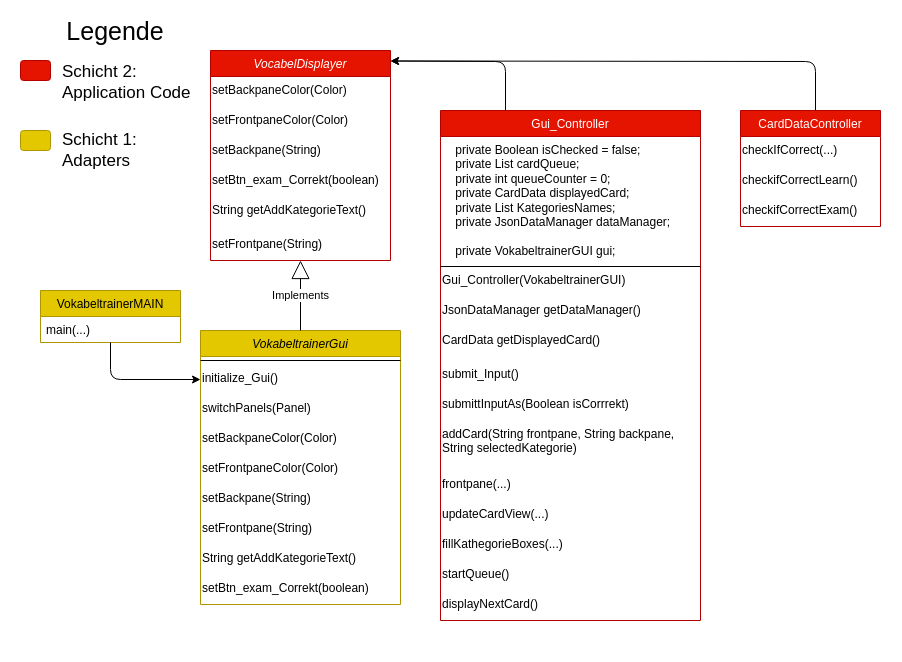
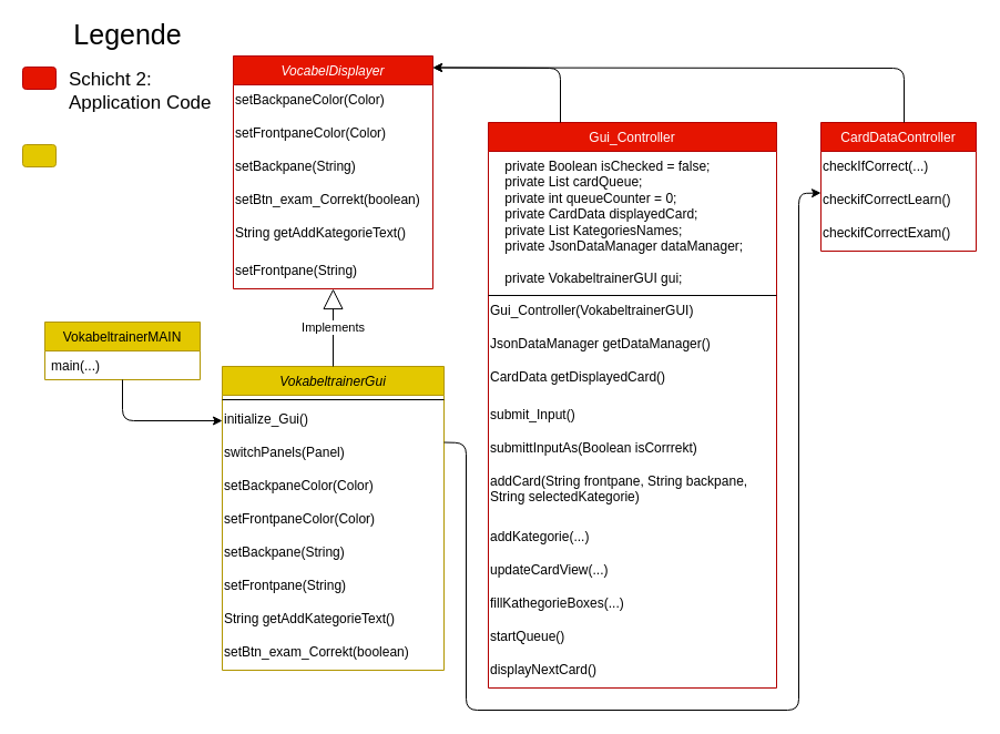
  <mxCell id="0" />
  <mxCell id="1" parent="0" />
  <mxCell id="2" value="VokabeltrainerGui" style="swimlane;fontStyle=2;align=center;verticalAlign=top;childLayout=stackLayout;horizontal=1;startSize=26;horizontalStack=0;resizeParent=1;resizeLast=0;collapsible=1;marginBottom=0;rounded=0;shadow=0;strokeWidth=1;fillColor=#e3c800;strokeColor=#B09500;fontColor=#000000;" parent="1" vertex="1"><mxGeometry x="200" y="330" width="200" height="274" as="geometry"><mxRectangle x="230" y="140" width="160" height="26" as="alternateBounds" /></mxGeometry></mxCell>
  <mxCell id="3" value="" style="line;html=1;strokeWidth=1;align=left;verticalAlign=middle;spacingTop=-1;spacingLeft=3;spacingRight=3;rotatable=0;labelPosition=right;points=[];portConstraint=eastwest;" parent="2" vertex="1"><mxGeometry y="26" width="200" height="8" as="geometry" /></mxCell>
  <mxCell id="4" value="initialize_Gui()" style="text;whiteSpace=wrap;html=1;" parent="2" vertex="1"><mxGeometry y="34" width="200" height="30" as="geometry" /></mxCell>
  <mxCell id="5" value="switchPanels(Panel)" style="text;whiteSpace=wrap;html=1;" parent="2" vertex="1"><mxGeometry y="64" width="200" height="30" as="geometry" /></mxCell>
  <mxCell id="6" value="setBackpaneColor(Color)" style="text;whiteSpace=wrap;html=1;" parent="2" vertex="1"><mxGeometry y="94" width="200" height="30" as="geometry" /></mxCell>
  <mxCell id="7" value="setFrontpaneColor(Color)" style="text;whiteSpace=wrap;html=1;" parent="2" vertex="1"><mxGeometry y="124" width="200" height="30" as="geometry" /></mxCell>
  <mxCell id="8" value="setBackpane(String)" style="text;whiteSpace=wrap;html=1;" parent="2" vertex="1"><mxGeometry y="154" width="200" height="30" as="geometry" /></mxCell>
  <mxCell id="9" value="setFrontpane(String)" style="text;whiteSpace=wrap;html=1;" parent="2" vertex="1"><mxGeometry y="184" width="200" height="30" as="geometry" /></mxCell>
  <mxCell id="10" value="String getAddKategorieText()" style="text;whiteSpace=wrap;html=1;" parent="2" vertex="1"><mxGeometry y="214" width="200" height="30" as="geometry" /></mxCell>
  <mxCell id="11" value="setBtn_exam_Correkt(boolean)" style="text;whiteSpace=wrap;html=1;" parent="2" vertex="1"><mxGeometry y="244" width="200" height="30" as="geometry" /></mxCell>
  <mxCell id="12" value="VokabeltrainerMAIN" style="swimlane;fontStyle=0;childLayout=stackLayout;horizontal=1;startSize=26;fillColor=#e3c800;horizontalStack=0;resizeParent=1;resizeParentMax=0;resizeLast=0;collapsible=1;marginBottom=0;strokeColor=#B09500;fontColor=#000000;" parent="1" vertex="1"><mxGeometry x="40" y="290" width="140" height="52" as="geometry" /></mxCell>
  <mxCell id="13" value="main(...)" style="text;align=left;verticalAlign=top;spacingLeft=4;spacingRight=4;overflow=hidden;rotatable=0;points=[[0,0.5],[1,0.5]];portConstraint=eastwest;" parent="12" vertex="1"><mxGeometry y="26" width="140" height="26" as="geometry" /></mxCell>
  <mxCell id="14" value="" style="endArrow=classic;html=1;exitX=0.5;exitY=1;exitDx=0;exitDy=0;entryX=0;entryY=0.5;entryDx=0;entryDy=0;" parent="1" source="12" target="4" edge="1"><mxGeometry width="50" height="50" relative="1" as="geometry"><mxPoint x="370" y="400" as="sourcePoint" /><mxPoint x="293" y="130" as="targetPoint" /><Array as="points"><mxPoint x="110" y="379" /></Array></mxGeometry></mxCell>
  <mxCell id="15" value="Gui_Controller" style="swimlane;fontStyle=0;childLayout=stackLayout;horizontal=1;startSize=26;fillColor=#e51400;horizontalStack=0;resizeParent=1;resizeParentMax=0;resizeLast=0;collapsible=1;marginBottom=0;strokeColor=#B20000;fontColor=#ffffff;" parent="1" vertex="1"><mxGeometry x="440" y="110" width="260" height="510" as="geometry" /></mxCell>
  <mxCell id="16" value="&amp;nbsp;&amp;nbsp;&amp;nbsp; private Boolean isChecked = false;&lt;br&gt;&amp;nbsp;&amp;nbsp; &amp;nbsp;private List cardQueue;&lt;br&gt;&amp;nbsp;&amp;nbsp; &amp;nbsp;private int queueCounter = 0;&lt;br&gt;&amp;nbsp;&amp;nbsp; &amp;nbsp;private CardData displayedCard;&lt;br&gt;&amp;nbsp;&amp;nbsp; &amp;nbsp;private List KategoriesNames;&lt;br&gt;&amp;nbsp;&amp;nbsp; &amp;nbsp;private JsonDataManager dataManager;&lt;br&gt;&amp;nbsp;&amp;nbsp; &amp;nbsp;&lt;br&gt;&amp;nbsp;&amp;nbsp; &amp;nbsp;private VokabeltrainerGUI gui;" style="text;whiteSpace=wrap;html=1;" parent="15" vertex="1"><mxGeometry y="26" width="260" height="130" as="geometry" /></mxCell>
  <mxCell id="17" value="Gui_Controller(VokabeltrainerGUI)" style="text;whiteSpace=wrap;html=1;" parent="15" vertex="1"><mxGeometry y="156" width="260" height="30" as="geometry" /></mxCell>
  <mxCell id="18" value="JsonDataManager getDataManager()" style="text;whiteSpace=wrap;html=1;" parent="15" vertex="1"><mxGeometry y="186" width="260" height="30" as="geometry" /></mxCell>
  <mxCell id="19" value="CardData getDisplayedCard()" style="text;whiteSpace=wrap;html=1;" parent="15" vertex="1"><mxGeometry y="216" width="260" height="34" as="geometry" /></mxCell>
  <mxCell id="20" value="submit_Input()" style="text;whiteSpace=wrap;html=1;" parent="15" vertex="1"><mxGeometry y="250" width="260" height="30" as="geometry" /></mxCell>
  <mxCell id="21" value="submittInputAs(Boolean isCorrrekt)" style="text;whiteSpace=wrap;html=1;" parent="15" vertex="1"><mxGeometry y="280" width="260" height="30" as="geometry" /></mxCell>
  <mxCell id="22" value="addCard(String frontpane, String backpane, String selectedKategorie)" style="text;whiteSpace=wrap;html=1;" parent="15" vertex="1"><mxGeometry y="310" width="260" height="50" as="geometry" /></mxCell>
- <mxCell id="23" value="frontpane(...)" style="text;whiteSpace=wrap;html=1;" parent="15" vertex="1"><mxGeometry y="360" width="260" height="30" as="geometry" /></mxCell>
+ <mxCell id="23" value="addKategorie(...)" style="text;whiteSpace=wrap;html=1;" parent="15" vertex="1"><mxGeometry y="360" width="260" height="30" as="geometry" /></mxCell>
  <mxCell id="24" value="updateCardView(...)" style="text;whiteSpace=wrap;html=1;" parent="15" vertex="1"><mxGeometry y="390" width="260" height="30" as="geometry" /></mxCell>
  <mxCell id="25" value="fillKathegorieBoxes(...)" style="text;whiteSpace=wrap;html=1;" parent="15" vertex="1"><mxGeometry y="420" width="260" height="30" as="geometry" /></mxCell>
  <mxCell id="26" value="startQueue()" style="text;whiteSpace=wrap;html=1;" parent="15" vertex="1"><mxGeometry y="450" width="260" height="30" as="geometry" /></mxCell>
  <mxCell id="27" value="displayNextCard()" style="text;whiteSpace=wrap;html=1;" parent="15" vertex="1"><mxGeometry y="480" width="260" height="30" as="geometry" /></mxCell>
  <mxCell id="28" style="edgeStyle=orthogonalEdgeStyle;rounded=0;orthogonalLoop=1;jettySize=auto;html=1;exitX=0.5;exitY=1;exitDx=0;exitDy=0;" parent="15" source="26" target="26" edge="1"><mxGeometry relative="1" as="geometry" /></mxCell>
  <mxCell id="29" value="" style="endArrow=none;html=1;exitX=1;exitY=0;exitDx=0;exitDy=0;entryX=0;entryY=0;entryDx=0;entryDy=0;" edge="1" parent="15" source="17" target="17"><mxGeometry width="50" height="50" relative="1" as="geometry"><mxPoint x="-110" y="370" as="sourcePoint" /><mxPoint x="-60" y="320" as="targetPoint" /></mxGeometry></mxCell>
  <mxCell id="30" value="" style="endArrow=classic;html=1;exitX=0.25;exitY=0;exitDx=0;exitDy=0;entryX=1;entryY=0.05;entryDx=0;entryDy=0;entryPerimeter=0;" parent="1" source="15" target="31" edge="1"><mxGeometry width="50" height="50" relative="1" as="geometry"><mxPoint x="370" y="400" as="sourcePoint" /><mxPoint x="460" y="60" as="targetPoint" /><Array as="points"><mxPoint x="505" y="61" /></Array></mxGeometry></mxCell>
  <mxCell id="31" value="VocabelDisplayer" style="swimlane;fontStyle=2;childLayout=stackLayout;horizontal=1;startSize=26;fillColor=#e51400;horizontalStack=0;resizeParent=1;resizeParentMax=0;resizeLast=0;collapsible=1;marginBottom=0;strokeColor=#B20000;fontColor=#ffffff;" vertex="1" parent="1"><mxGeometry x="210" y="50" width="180" height="210" as="geometry" /></mxCell>
  <mxCell id="32" value="setBackpaneColor(Color)" style="text;whiteSpace=wrap;html=1;" vertex="1" parent="31"><mxGeometry y="26" width="180" height="30" as="geometry" /></mxCell>
  <mxCell id="33" value="setFrontpaneColor(Color)" style="text;whiteSpace=wrap;html=1;" vertex="1" parent="31"><mxGeometry y="56" width="180" height="30" as="geometry" /></mxCell>
  <mxCell id="34" value="setBackpane(String)" style="text;whiteSpace=wrap;html=1;" vertex="1" parent="31"><mxGeometry y="86" width="180" height="30" as="geometry" /></mxCell>
  <mxCell id="35" value="setBtn_exam_Correkt(boolean)" style="text;whiteSpace=wrap;html=1;" vertex="1" parent="31"><mxGeometry y="116" width="180" height="30" as="geometry" /></mxCell>
  <mxCell id="36" value="String getAddKategorieText()" style="text;whiteSpace=wrap;html=1;" vertex="1" parent="31"><mxGeometry y="146" width="180" height="34" as="geometry" /></mxCell>
  <mxCell id="37" value="setFrontpane(String)" style="text;whiteSpace=wrap;html=1;" vertex="1" parent="31"><mxGeometry y="180" width="180" height="30" as="geometry" /></mxCell>
  <mxCell id="38" value="CardDataController" style="swimlane;fontStyle=0;childLayout=stackLayout;horizontal=1;startSize=26;fillColor=#e51400;horizontalStack=0;resizeParent=1;resizeParentMax=0;resizeLast=0;collapsible=1;marginBottom=0;strokeColor=#B20000;fontColor=#ffffff;" vertex="1" parent="1"><mxGeometry x="740" y="110" width="140" height="116" as="geometry" /></mxCell>
  <mxCell id="39" value="checkIfCorrect(...)" style="text;whiteSpace=wrap;html=1;" vertex="1" parent="38"><mxGeometry y="26" width="140" height="30" as="geometry" /></mxCell>
  <mxCell id="40" value="checkifCorrectLearn()" style="text;whiteSpace=wrap;html=1;" vertex="1" parent="38"><mxGeometry y="56" width="140" height="30" as="geometry" /></mxCell>
  <mxCell id="41" value="checkifCorrectExam()" style="text;whiteSpace=wrap;html=1;" vertex="1" parent="38"><mxGeometry y="86" width="140" height="30" as="geometry" /></mxCell>
+ <mxCell id="42" value="" style="endArrow=classic;html=1;entryX=0;entryY=0.25;entryDx=0;entryDy=0;exitX=1;exitY=0.25;exitDx=0;exitDy=0;" edge="1" parent="1" source="2" target="40"><mxGeometry width="50" height="50" relative="1" as="geometry"><mxPoint x="450" y="390" as="sourcePoint" /><mxPoint x="838.96" y="250.46" as="targetPoint" /><Array as="points"><mxPoint x="420" y="399" /><mxPoint x="420" y="640" /><mxPoint x="720" y="640" /><mxPoint x="720" y="174" /></Array></mxGeometry></mxCell>
  <mxCell id="43" value="" style="endArrow=classic;html=1;exitX=0.25;exitY=0;exitDx=0;exitDy=0;entryX=1;entryY=0.05;entryDx=0;entryDy=0;entryPerimeter=0;" edge="1" parent="1" target="31"><mxGeometry width="50" height="50" relative="1" as="geometry"><mxPoint x="815" y="110" as="sourcePoint" /><mxPoint x="660" y="60.5" as="targetPoint" /><Array as="points"><mxPoint x="815" y="61" /></Array></mxGeometry></mxCell>
  <mxCell id="44" value="Implements" style="endArrow=block;endSize=16;endFill=0;html=1;exitX=0.5;exitY=0;exitDx=0;exitDy=0;entryX=0.5;entryY=1;entryDx=0;entryDy=0;" edge="1" parent="1" source="2" target="37"><mxGeometry width="160" relative="1" as="geometry"><mxPoint x="310" y="460" as="sourcePoint" /><mxPoint x="470" y="460" as="targetPoint" /></mxGeometry></mxCell>
  <mxCell id="45" value="Legende" style="text;html=1;strokeColor=none;fillColor=none;align=center;verticalAlign=middle;whiteSpace=wrap;rounded=0;fontSize=25;" vertex="1" parent="1"><mxGeometry x="95" y="20" width="40" height="20" as="geometry" /></mxCell>
  <mxCell id="46" value="" style="rounded=1;whiteSpace=wrap;html=1;fontSize=25;fillColor=#e51400;strokeColor=#B20000;fontColor=#ffffff;" vertex="1" parent="1"><mxGeometry x="20" y="60" width="30" height="20" as="geometry" /></mxCell>
  <mxCell id="47" value="" style="rounded=1;whiteSpace=wrap;html=1;fontSize=25;fillColor=#e3c800;strokeColor=#B09500;fontColor=#000000;" vertex="1" parent="1"><mxGeometry x="20" y="130" width="30" height="20" as="geometry" /></mxCell>
  <mxCell id="48" value="&lt;div&gt;&lt;span style=&quot;left: 214.347px ; top: 133.873px ; font-size: 17px ; font-family: sans-serif ; transform: scalex(0.996)&quot; dir=&quot;ltr&quot;&gt;Schicht 2: Application Code&lt;/span&gt;&lt;/div&gt;" style="text;html=1;strokeColor=none;fillColor=none;align=left;verticalAlign=middle;whiteSpace=wrap;rounded=0;fontSize=17;" vertex="1" parent="1"><mxGeometry x="60" y="57" width="140" height="50" as="geometry" /></mxCell>
- <mxCell id="49" value="&lt;span style=&quot;left: 345.023px ; top: 133.873px ; font-size: 17px ; font-family: sans-serif ; transform: scalex(0.994)&quot; dir=&quot;ltr&quot;&gt;Schicht 1: Adapters&lt;/span&gt;" style="text;html=1;strokeColor=none;fillColor=none;align=left;verticalAlign=middle;whiteSpace=wrap;rounded=0;fontSize=17;" vertex="1" parent="1"><mxGeometry x="60" y="140" width="130" height="20" as="geometry" /></mxCell>
